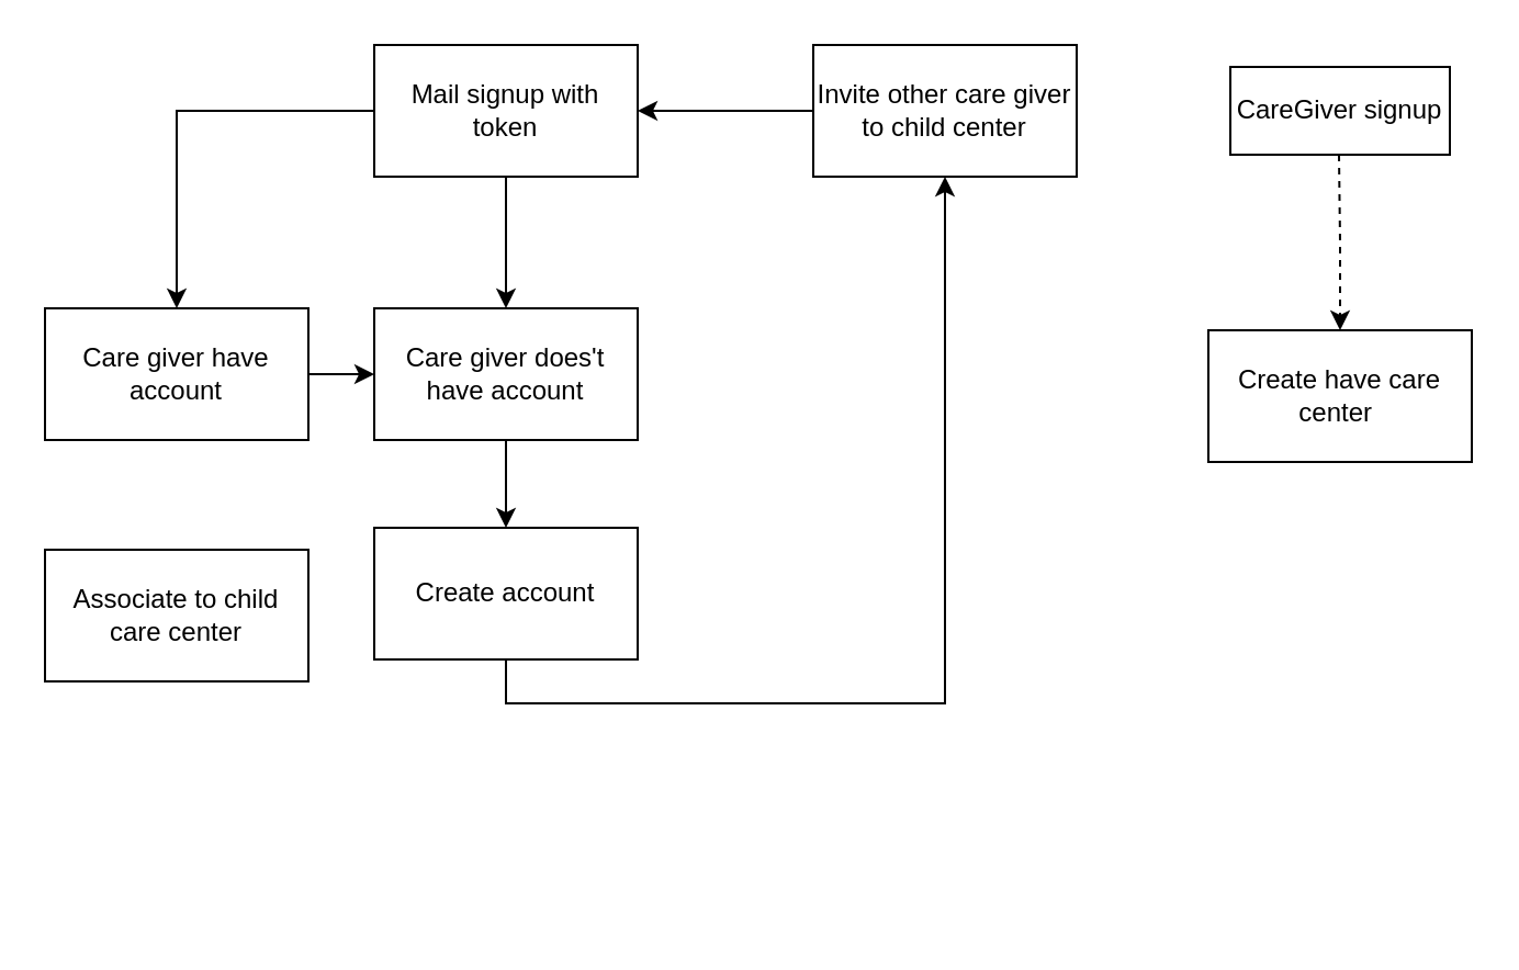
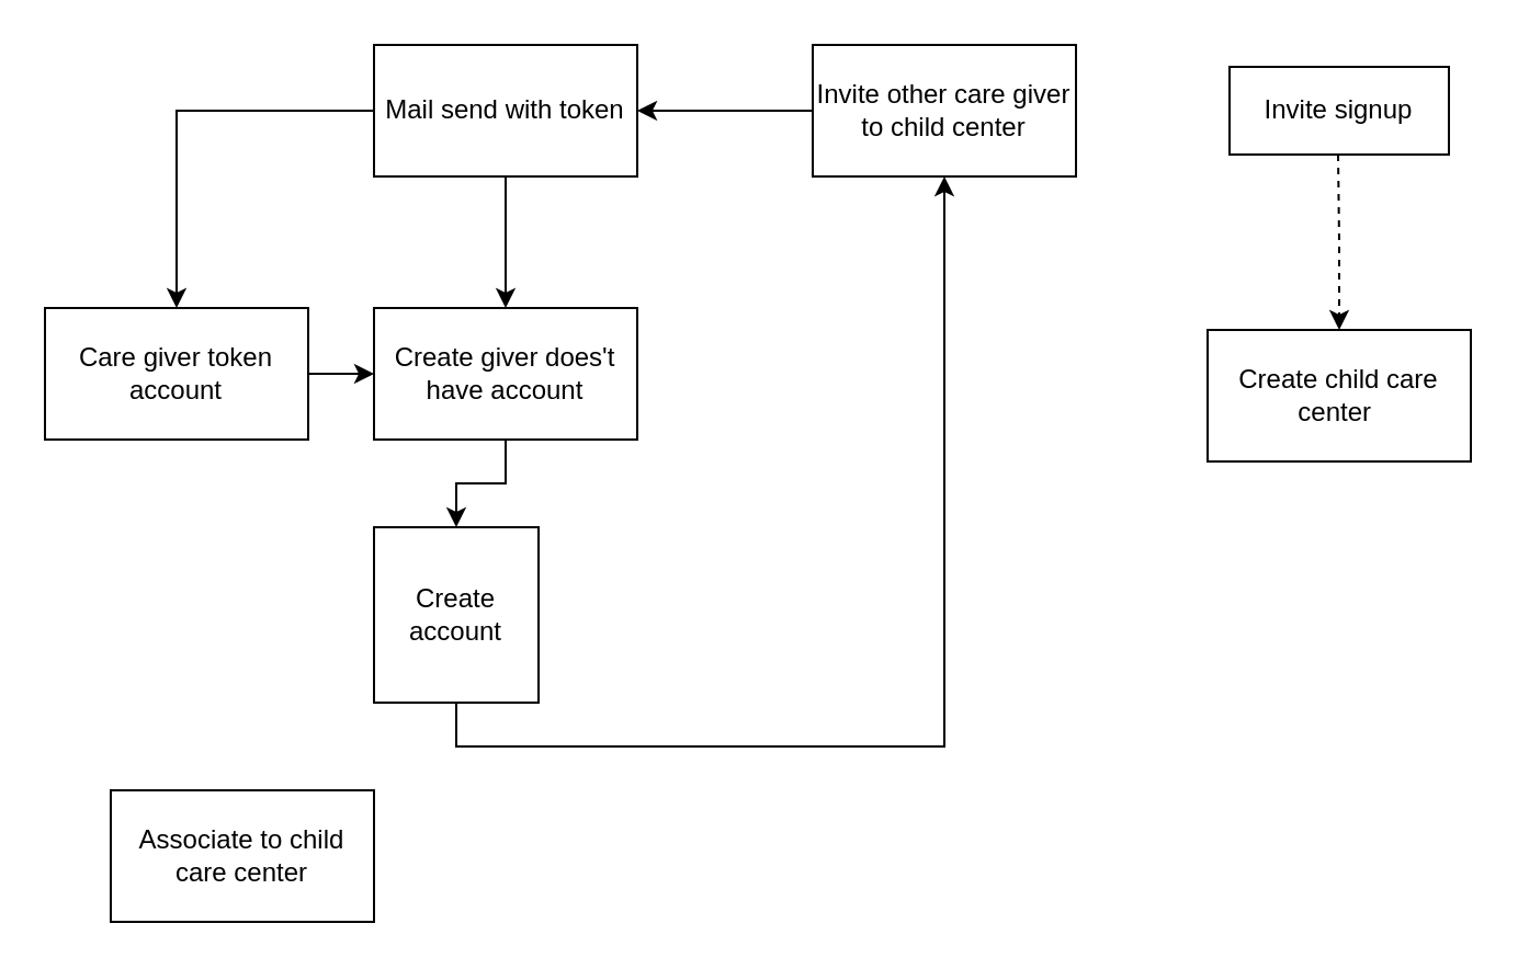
  <mxCell id="0" />
  <mxCell id="1" parent="0" />
  <mxCell id="2" value="" style="edgeStyle=elbowEdgeStyle;rounded=0;orthogonalLoop=1;jettySize=auto;html=1;elbow=vertical;curved=0;dashed=1;" edge="1" parent="1" source="3" target="4"><mxGeometry relative="1" as="geometry" /></mxCell>
- <mxCell id="3" value="CareGiver signup" style="shape=umlLifeline;perimeter=lifelinePerimeter;whiteSpace=wrap;html=1;container=0;dropTarget=0;collapsible=0;recursiveResize=0;outlineConnect=0;portConstraint=eastwest;newEdgeStyle={&quot;edgeStyle&quot;:&quot;elbowEdgeStyle&quot;,&quot;elbow&quot;:&quot;vertical&quot;,&quot;curved&quot;:0,&quot;rounded&quot;:0};" parent="1" vertex="1"><mxGeometry x="560" y="30" width="100" height="40" as="geometry" /></mxCell>
- <mxCell id="4" value="Create have care center&amp;nbsp;" style="whiteSpace=wrap;html=1;" vertex="1" parent="1"><mxGeometry x="550" y="150" width="120" height="60" as="geometry" /></mxCell>
+ <mxCell id="3" value="Invite signup" style="shape=umlLifeline;perimeter=lifelinePerimeter;whiteSpace=wrap;html=1;container=0;dropTarget=0;collapsible=0;recursiveResize=0;outlineConnect=0;portConstraint=eastwest;newEdgeStyle={&quot;edgeStyle&quot;:&quot;elbowEdgeStyle&quot;,&quot;elbow&quot;:&quot;vertical&quot;,&quot;curved&quot;:0,&quot;rounded&quot;:0};" parent="1" vertex="1"><mxGeometry x="560" y="30" width="100" height="40" as="geometry" /></mxCell>
+ <mxCell id="4" value="Create child care center&amp;nbsp;" style="whiteSpace=wrap;html=1;" vertex="1" parent="1"><mxGeometry x="550" y="150" width="120" height="60" as="geometry" /></mxCell>
  <mxCell id="5" value="" style="edgeStyle=orthogonalEdgeStyle;rounded=0;orthogonalLoop=1;jettySize=auto;html=1;" edge="1" parent="1" source="6" target="9"><mxGeometry relative="1" as="geometry" /></mxCell>
  <mxCell id="6" value="Invite other care giver to child center" style="whiteSpace=wrap;html=1;" vertex="1" parent="1"><mxGeometry x="370" y="20" width="120" height="60" as="geometry" /></mxCell>
  <mxCell id="7" value="" style="edgeStyle=orthogonalEdgeStyle;rounded=0;orthogonalLoop=1;jettySize=auto;html=1;" edge="1" parent="1" source="9" target="11"><mxGeometry relative="1" as="geometry" /></mxCell>
  <mxCell id="8" value="" style="edgeStyle=orthogonalEdgeStyle;rounded=0;orthogonalLoop=1;jettySize=auto;html=1;" edge="1" parent="1" source="9" target="15"><mxGeometry relative="1" as="geometry" /></mxCell>
- <mxCell id="9" value="Mail signup with token" style="whiteSpace=wrap;html=1;" vertex="1" parent="1"><mxGeometry x="170" y="20" width="120" height="60" as="geometry" /></mxCell>
+ <mxCell id="9" value="Mail send with token" style="whiteSpace=wrap;html=1;" vertex="1" parent="1"><mxGeometry x="170" y="20" width="120" height="60" as="geometry" /></mxCell>
  <mxCell id="10" value="" style="edgeStyle=orthogonalEdgeStyle;rounded=0;orthogonalLoop=1;jettySize=auto;html=1;" edge="1" parent="1" source="11" target="13"><mxGeometry relative="1" as="geometry" /></mxCell>
- <mxCell id="11" value="Care giver does't have account" style="whiteSpace=wrap;html=1;" vertex="1" parent="1"><mxGeometry x="170" y="140" width="120" height="60" as="geometry" /></mxCell>
+ <mxCell id="11" value="Create giver does't have account" style="whiteSpace=wrap;html=1;" vertex="1" parent="1"><mxGeometry x="170" y="140" width="120" height="60" as="geometry" /></mxCell>
  <mxCell id="12" style="edgeStyle=orthogonalEdgeStyle;rounded=0;orthogonalLoop=1;jettySize=auto;html=1;exitX=0.5;exitY=1;exitDx=0;exitDy=0;" edge="1" parent="1" source="13" target="6"><mxGeometry relative="1" as="geometry" /></mxCell>
- <mxCell id="13" value="Create account" style="whiteSpace=wrap;html=1;" vertex="1" parent="1"><mxGeometry x="170" y="240" width="120" height="60" as="geometry" /></mxCell>
+ <mxCell id="13" value="Create account" style="whiteSpace=wrap;html=1;" vertex="1" parent="1"><mxGeometry x="170" y="240" width="75" height="80" as="geometry" /></mxCell>
  <mxCell id="14" value="" style="edgeStyle=orthogonalEdgeStyle;rounded=0;orthogonalLoop=1;jettySize=auto;html=1;" edge="1" parent="1" source="15" target="11"><mxGeometry relative="1" as="geometry" /></mxCell>
- <mxCell id="15" value="Care giver have account" style="whiteSpace=wrap;html=1;" vertex="1" parent="1"><mxGeometry x="20" y="140" width="120" height="60" as="geometry" /></mxCell>
- <mxCell id="16" value="Associate to child care center" style="whiteSpace=wrap;html=1;" vertex="1" parent="1"><mxGeometry x="20" y="250" width="120" height="60" as="geometry" /></mxCell>
+ <mxCell id="15" value="Care giver token account" style="whiteSpace=wrap;html=1;" vertex="1" parent="1"><mxGeometry x="20" y="140" width="120" height="60" as="geometry" /></mxCell>
+ <mxCell id="16" value="Associate to child care center" style="whiteSpace=wrap;html=1;" vertex="1" parent="1"><mxGeometry x="50" y="360" width="120" height="60" as="geometry" /></mxCell>
